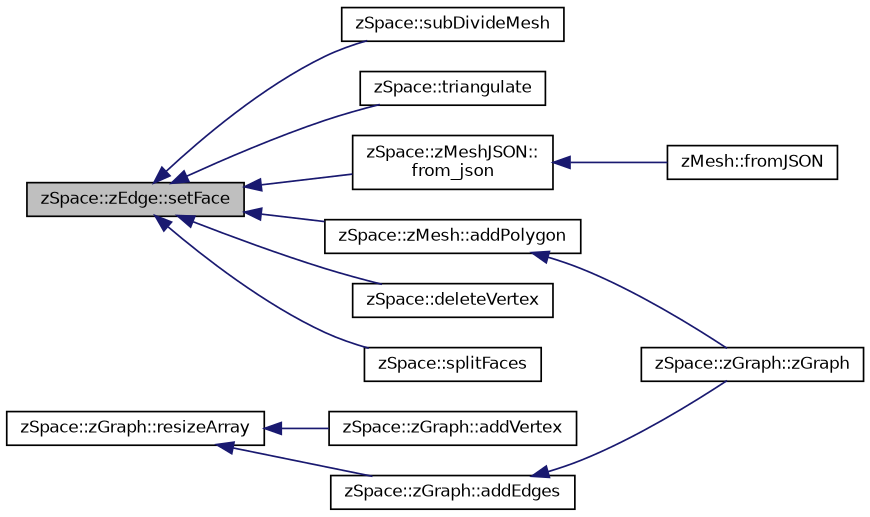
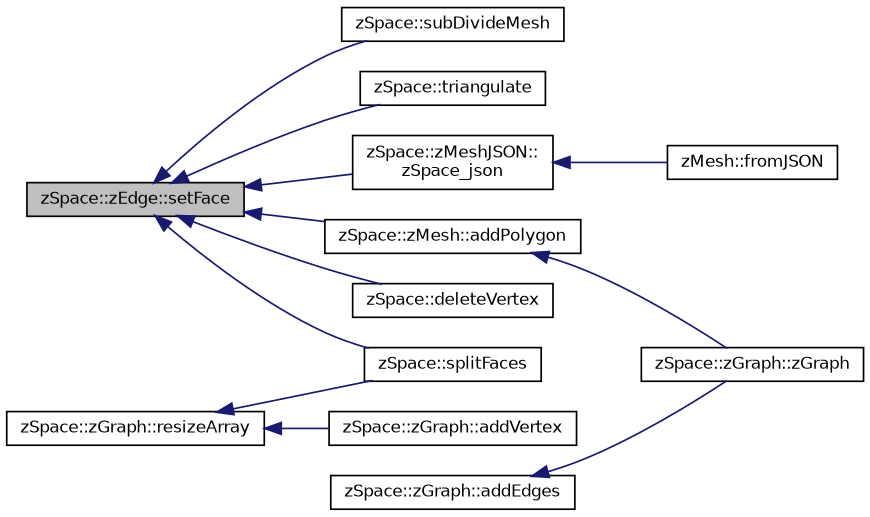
  digraph {
    rankdir=LR
    node [color=black fillcolor=white fontname=Helvetica fontsize=10 shape=record style=filled]
    edge [color=midnightblue dir=back fontname=Helvetica fontsize=10 labelfontname=Helvetica labelfontsize=10 style=solid]
    n1 [fillcolor=grey75 fontcolor=black height=0.2 label="zSpace::zEdge::setFace" width=0.4]
    n2 [height=0.2 label="zSpace::zMesh::addPolygon" width=0.4]
    n3 [height=0.2 label="zSpace::deleteVertex" width=0.4]
    n4 [height=0.2 label="zSpace::splitFaces" width=0.4]
    n5 [height=0.2 label="zSpace::subDivideMesh" width=0.4]
    n6 [height=0.2 label="zSpace::triangulate" width=0.4]
-   n7 [height=0.2 label="zSpace::zMeshJSON::\lfrom_json" width=0.4]
+   n7 [height=0.2 label="zSpace::zMeshJSON::\lzSpace_json" width=0.4]
    n8 [height=0.2 label="zSpace::zGraph::resizeArray" width=0.4]
    n9 [height=0.2 label="zSpace::zGraph::addVertex" width=0.4]
    n10 [height=0.2 label="zSpace::zGraph::addEdges" width=0.4]
    n11 [height=0.2 label="zSpace::zGraph::zGraph" width=0.4]
    n12 [height=0.2 label="zMesh::fromJSON" width=0.4]
    n1 -> n2
    n1 -> n3
    n1 -> n4
    n1 -> n5
    n1 -> n6
    n1 -> n7
    n2 -> n11
    n7 -> n12
    n8 -> n9
-   n8 -> n10
+   n8 -> n4
    n10 -> n11
  }
